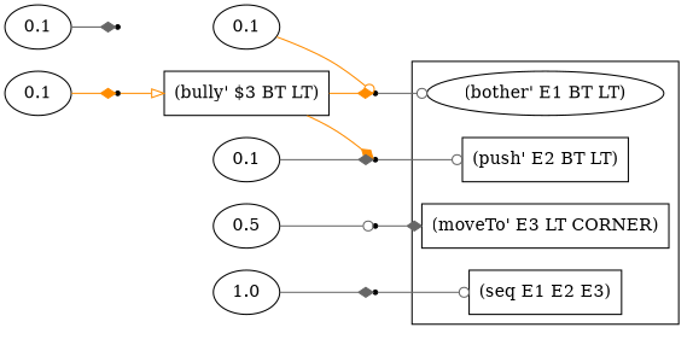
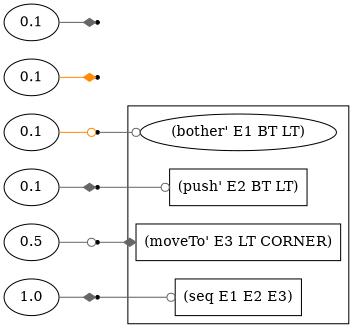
  digraph {
    rankdir=LR
    edge [arrowhead=diamond color=gray40]
    n1 [label="(bother' E1 BT LT)" shape=ellipse]
    n2 [label="(push' E2 BT LT)" shape=box]
    n3 [label="(moveTo' E3 LT CORNER)" shape=box]
    n4 [label="(seq E1 E2 E3)" shape=box]
    n5 [label=0.1]
    r0 [shape=point]
    n7 [label=0.1]
    r1 [shape=point]
-   n9 [label="(bully' $3 BT LT)" shape=box]
    n10 [label=0.1]
    r2 [shape=point]
    n12 [label=0.5]
    r3 [shape=point]
    n14 [label=0.1]
    r4 [shape=point]
    n16 [label=1.0]
    r5 [shape=point]
    subgraph cluster_1 {
      n1
      n2
      n3
      n4
    }
    n5 -> r0 [arrowhead=odot color=darkorange]
    r0 -> n1 [arrowhead=odot]
    n7 -> r1 [color=darkorange]
-   r1 -> n9 [arrowhead=onormal color=darkorange]
-   n9 -> r0 [color=darkorange]
-   n9 -> r2 [color=darkorange]
    n10 -> r2
    r2 -> n2 [arrowhead=odot]
    n12 -> r3 [arrowhead=odot]
    r3 -> n3
    n14 -> r4
    n16 -> r5
    r5 -> n4 [arrowhead=odot]
  }
